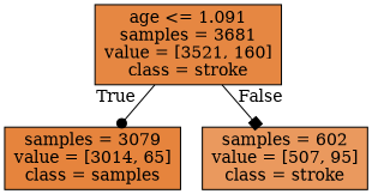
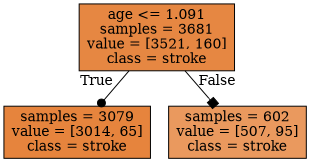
  digraph {
    node [color=black shape=box style=filled]
    edge [labeldistance=2.5]
    n1 [fillcolor="#e68742" label="age <= 1.091\nsamples = 3681\nvalue = [3521, 160]\nclass = stroke"]
-   n2 [fillcolor="#e6843d" label="samples = 3079\nvalue = [3014, 65]\nclass = samples"]
+   n2 [fillcolor="#e6843d" label="samples = 3079\nvalue = [3014, 65]\nclass = stroke"]
    n3 [fillcolor="#ea995e" label="samples = 602\nvalue = [507, 95]\nclass = stroke"]
    n1 -> n2 [headlabel=True labelangle=45 arrowhead=dot]
    n1 -> n3 [headlabel=False labelangle=-45 arrowhead=box]
  }
